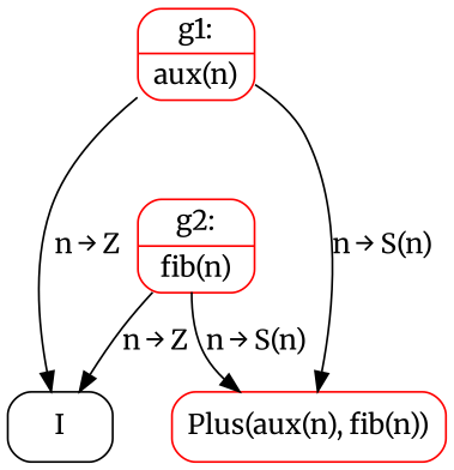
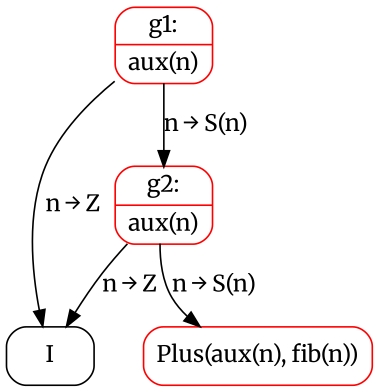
  digraph {
    fontname=Merriweather
    node [color=red fontname=Merriweather shape=record style=rounded]
    edge [fontname=Merriweather]
    n1 [label="{g1:|aux(n)}"]
    n2 [label=I shape=box color=""]
-   n3 [label="{g2:|fib(n)}"]
+   n3 [label="{g2:|aux(n)}"]
    n4 [label="Plus(aux(n), fib(n))" shape=box]
    n1 -> n2 [label="n → Z"]
-   n1 -> n4 [label="n → S(n)"]
+   n1 -> n3 [label="n → S(n)"]
    n3 -> n2 [label="n → Z"]
    n3 -> n4 [label="n → S(n)"]
  }
